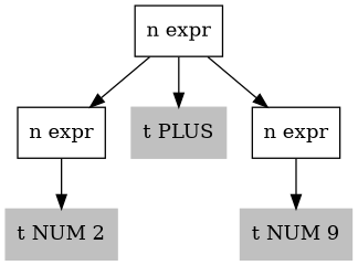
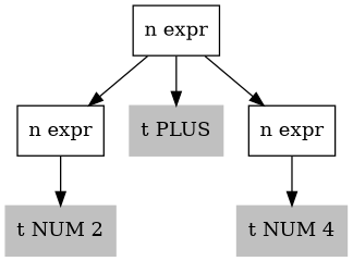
  digraph {
    node [shape=box]
    n1 [label="n expr"]
    n2 [label="n expr"]
    n3 [color=gray label="t PLUS" style=filled]
    n4 [label="n expr"]
    n5 [color=gray label="t NUM 2" style=filled]
-   n6 [color=gray label="t NUM 9" style=filled]
+   n6 [color=gray label="t NUM 4" style=filled]
    n1 -> n2
    n1 -> n3
    n1 -> n4
    n2 -> n5
    n4 -> n6
  }
